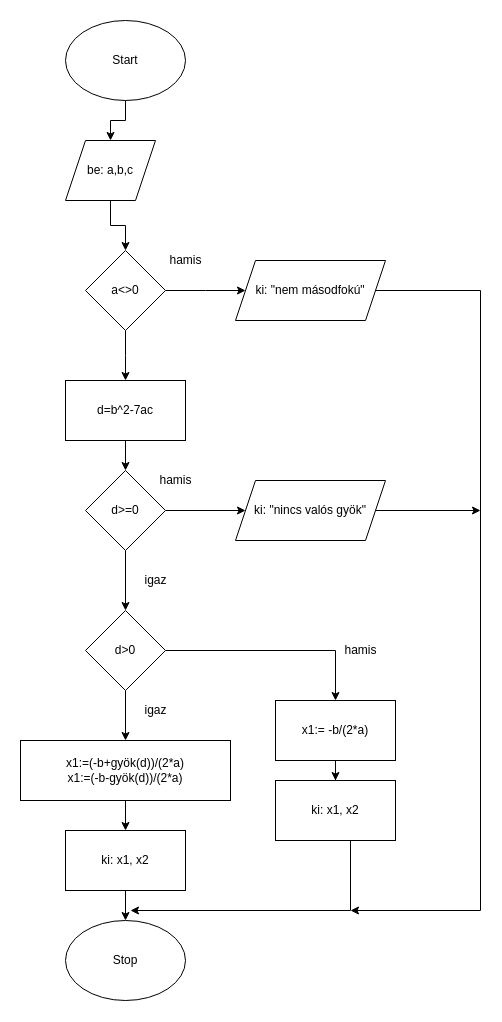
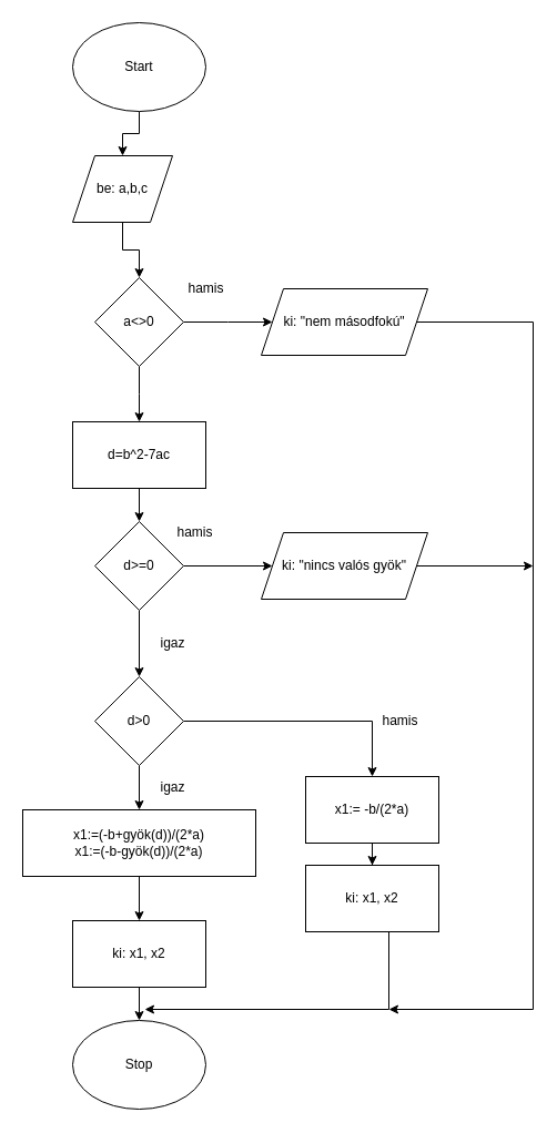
  <mxCell id="0" />
  <mxCell id="1" parent="0" />
  <mxCell id="2" style="edgeStyle=orthogonalEdgeStyle;rounded=0;orthogonalLoop=1;jettySize=auto;html=1;" edge="1" parent="1" source="3" target="5"><mxGeometry relative="1" as="geometry"><mxPoint x="125" y="170" as="targetPoint" /></mxGeometry></mxCell>
  <mxCell id="3" value="Start" style="ellipse;whiteSpace=wrap;html=1;" vertex="1" parent="1"><mxGeometry x="65" y="20" width="120" height="80" as="geometry" /></mxCell>
  <mxCell id="4" style="edgeStyle=orthogonalEdgeStyle;rounded=0;orthogonalLoop=1;jettySize=auto;html=1;" edge="1" parent="1" source="5" target="8"><mxGeometry relative="1" as="geometry"><mxPoint x="125" y="290" as="targetPoint" /></mxGeometry></mxCell>
  <mxCell id="5" value="be: a,b,c" style="shape=parallelogram;perimeter=parallelogramPerimeter;whiteSpace=wrap;html=1;fixedSize=1;" vertex="1" parent="1"><mxGeometry x="65" y="140" width="90" height="60" as="geometry" /></mxCell>
  <mxCell id="6" style="edgeStyle=orthogonalEdgeStyle;rounded=0;orthogonalLoop=1;jettySize=auto;html=1;" edge="1" parent="1" source="8"><mxGeometry relative="1" as="geometry"><mxPoint x="245" y="290" as="targetPoint" /></mxGeometry></mxCell>
  <mxCell id="7" style="edgeStyle=orthogonalEdgeStyle;rounded=0;orthogonalLoop=1;jettySize=auto;html=1;" edge="1" parent="1" source="8"><mxGeometry relative="1" as="geometry"><mxPoint x="125" y="380" as="targetPoint" /></mxGeometry></mxCell>
  <mxCell id="8" value="a&amp;lt;&amp;gt;0" style="rhombus;whiteSpace=wrap;html=1;" vertex="1" parent="1"><mxGeometry x="85" y="250" width="80" height="80" as="geometry" /></mxCell>
  <mxCell id="9" value="hamis" style="text;html=1;align=center;verticalAlign=middle;resizable=0;points=[];autosize=1;strokeColor=none;fillColor=none;" vertex="1" parent="1"><mxGeometry x="160" y="250" width="50" height="20" as="geometry" /></mxCell>
  <mxCell id="10" style="edgeStyle=orthogonalEdgeStyle;rounded=0;orthogonalLoop=1;jettySize=auto;html=1;" edge="1" parent="1" source="11"><mxGeometry relative="1" as="geometry"><mxPoint x="350" y="910" as="targetPoint" /><Array as="points"><mxPoint x="480" y="290" /><mxPoint x="480" y="910" /><mxPoint x="350" y="910" /></Array></mxGeometry></mxCell>
  <mxCell id="11" value="ki: &quot;nem másodfokú&quot;" style="shape=parallelogram;perimeter=parallelogramPerimeter;whiteSpace=wrap;html=1;fixedSize=1;" vertex="1" parent="1"><mxGeometry x="235" y="260" width="150" height="60" as="geometry" /></mxCell>
  <mxCell id="12" style="edgeStyle=orthogonalEdgeStyle;rounded=0;orthogonalLoop=1;jettySize=auto;html=1;" edge="1" parent="1" source="13" target="16"><mxGeometry relative="1" as="geometry"><mxPoint x="125" y="510" as="targetPoint" /></mxGeometry></mxCell>
  <mxCell id="13" value="d=b^2-7ac" style="rounded=0;whiteSpace=wrap;html=1;" vertex="1" parent="1"><mxGeometry x="65" y="380" width="120" height="60" as="geometry" /></mxCell>
  <mxCell id="14" style="edgeStyle=orthogonalEdgeStyle;rounded=0;orthogonalLoop=1;jettySize=auto;html=1;" edge="1" parent="1" source="16" target="18"><mxGeometry relative="1" as="geometry"><mxPoint x="235" y="510" as="targetPoint" /></mxGeometry></mxCell>
  <mxCell id="15" style="edgeStyle=orthogonalEdgeStyle;rounded=0;orthogonalLoop=1;jettySize=auto;html=1;" edge="1" parent="1" source="16" target="22"><mxGeometry relative="1" as="geometry"><mxPoint x="125" y="620" as="targetPoint" /></mxGeometry></mxCell>
  <mxCell id="16" value="d&amp;gt;=0" style="rhombus;whiteSpace=wrap;html=1;" vertex="1" parent="1"><mxGeometry x="85" y="470" width="80" height="80" as="geometry" /></mxCell>
  <mxCell id="17" style="edgeStyle=orthogonalEdgeStyle;rounded=0;orthogonalLoop=1;jettySize=auto;html=1;" edge="1" parent="1" source="18"><mxGeometry relative="1" as="geometry"><mxPoint x="480" y="510" as="targetPoint" /></mxGeometry></mxCell>
  <mxCell id="18" value="ki: &quot;nincs valós gyök&quot;" style="shape=parallelogram;perimeter=parallelogramPerimeter;whiteSpace=wrap;html=1;fixedSize=1;" vertex="1" parent="1"><mxGeometry x="235" y="480" width="150" height="60" as="geometry" /></mxCell>
  <mxCell id="19" value="hamis" style="text;html=1;align=center;verticalAlign=middle;resizable=0;points=[];autosize=1;strokeColor=none;fillColor=none;" vertex="1" parent="1"><mxGeometry x="150" y="470" width="50" height="20" as="geometry" /></mxCell>
  <mxCell id="20" style="edgeStyle=orthogonalEdgeStyle;rounded=0;orthogonalLoop=1;jettySize=auto;html=1;entryX=0.5;entryY=0;entryDx=0;entryDy=0;" edge="1" parent="1" source="22" target="25"><mxGeometry relative="1" as="geometry" /></mxCell>
  <mxCell id="21" style="edgeStyle=orthogonalEdgeStyle;rounded=0;orthogonalLoop=1;jettySize=auto;html=1;" edge="1" parent="1" source="22" target="28"><mxGeometry relative="1" as="geometry"><mxPoint x="335" y="730" as="targetPoint" /></mxGeometry></mxCell>
  <mxCell id="22" value="d&amp;gt;0" style="rhombus;whiteSpace=wrap;html=1;" vertex="1" parent="1"><mxGeometry x="85" y="610" width="80" height="80" as="geometry" /></mxCell>
  <mxCell id="23" value="igaz" style="text;html=1;align=center;verticalAlign=middle;resizable=0;points=[];autosize=1;strokeColor=none;fillColor=none;" vertex="1" parent="1"><mxGeometry x="135" y="570" width="40" height="20" as="geometry" /></mxCell>
  <mxCell id="24" style="edgeStyle=orthogonalEdgeStyle;rounded=0;orthogonalLoop=1;jettySize=auto;html=1;entryX=0.5;entryY=0;entryDx=0;entryDy=0;" edge="1" parent="1" source="25" target="32"><mxGeometry relative="1" as="geometry" /></mxCell>
- <mxCell id="25" value="x1:=(-b+gyök(d))/(2*a)&lt;br&gt;x1:=(-b-gyök(d))/(2*a)" style="rounded=0;whiteSpace=wrap;html=1;" vertex="1" parent="1"><mxGeometry x="20" y="740" width="210" height="60" as="geometry" /></mxCell>
+ <mxCell id="25" value="x1:=(-b+gyök(d))/(2*a)&lt;br&gt;x1:=(-b-gyök(d))/(2*a)" style="rounded=0;whiteSpace=wrap;html=1;" vertex="1" parent="1"><mxGeometry x="20" y="730" width="210" height="60" as="geometry" /></mxCell>
  <mxCell id="26" value="igaz" style="text;html=1;align=center;verticalAlign=middle;resizable=0;points=[];autosize=1;strokeColor=none;fillColor=none;" vertex="1" parent="1"><mxGeometry x="135" y="700" width="40" height="20" as="geometry" /></mxCell>
  <mxCell id="27" style="edgeStyle=orthogonalEdgeStyle;rounded=0;orthogonalLoop=1;jettySize=auto;html=1;" edge="1" parent="1" source="28" target="30"><mxGeometry relative="1" as="geometry"><mxPoint x="335" y="810" as="targetPoint" /></mxGeometry></mxCell>
  <mxCell id="28" value="x1:= -b/(2*a)" style="rounded=0;whiteSpace=wrap;html=1;" vertex="1" parent="1"><mxGeometry x="275" y="700" width="120" height="60" as="geometry" /></mxCell>
  <mxCell id="29" style="edgeStyle=orthogonalEdgeStyle;rounded=0;orthogonalLoop=1;jettySize=auto;html=1;" edge="1" parent="1" source="30"><mxGeometry relative="1" as="geometry"><mxPoint x="130" y="910" as="targetPoint" /><Array as="points"><mxPoint x="350" y="910" /></Array></mxGeometry></mxCell>
  <mxCell id="30" value="ki: x1, x2" style="rounded=0;whiteSpace=wrap;html=1;" vertex="1" parent="1"><mxGeometry x="275" y="780" width="120" height="60" as="geometry" /></mxCell>
  <mxCell id="31" style="edgeStyle=orthogonalEdgeStyle;rounded=0;orthogonalLoop=1;jettySize=auto;html=1;" edge="1" parent="1" source="32" target="33"><mxGeometry relative="1" as="geometry" /></mxCell>
  <mxCell id="32" value="ki: x1, x2" style="rounded=0;whiteSpace=wrap;html=1;" vertex="1" parent="1"><mxGeometry x="65" y="830" width="120" height="60" as="geometry" /></mxCell>
  <mxCell id="33" value="Stop" style="ellipse;whiteSpace=wrap;html=1;" vertex="1" parent="1"><mxGeometry x="65" y="920" width="120" height="80" as="geometry" /></mxCell>
  <mxCell id="34" value="hamis" style="text;html=1;align=center;verticalAlign=middle;resizable=0;points=[];autosize=1;strokeColor=none;fillColor=none;" vertex="1" parent="1"><mxGeometry x="335" y="640" width="50" height="20" as="geometry" /></mxCell>
